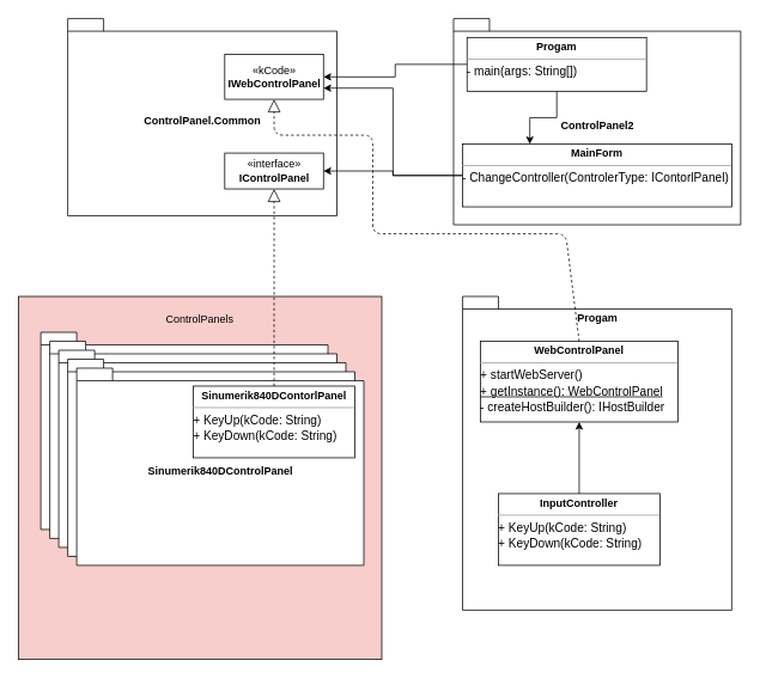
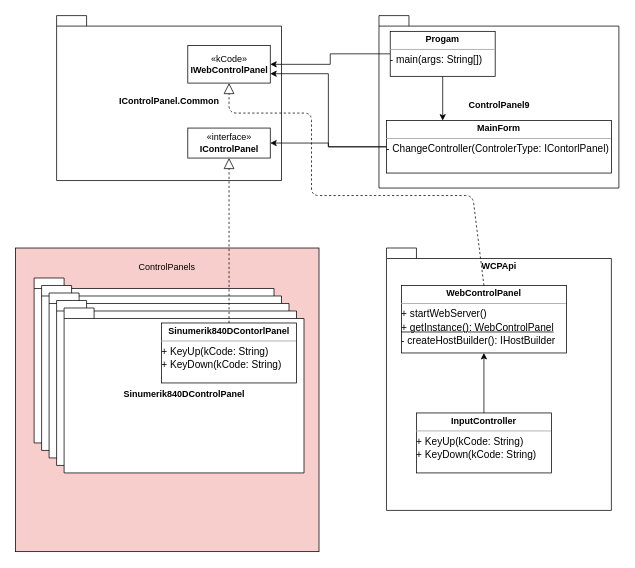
  <mxCell id="0" />
  <mxCell id="1" parent="0" />
  <mxCell id="2" value="&lt;p style=&quot;line-height: 120%&quot;&gt;ControlPanels&lt;/p&gt;" style="whiteSpace=wrap;html=1;aspect=fixed;verticalAlign=top;fillColor=#f8cecc;" vertex="1" parent="1"><mxGeometry x="20" y="330" width="405" height="405" as="geometry" /></mxCell>
- <mxCell id="3" value="ControlPanel.Common" style="shape=folder;fontStyle=1;spacingTop=10;tabWidth=40;tabHeight=14;tabPosition=left;html=1;" vertex="1" parent="1"><mxGeometry x="75" y="20" width="300" height="220" as="geometry" /></mxCell>
+ <mxCell id="3" value="IControlPanel.Common" style="shape=folder;fontStyle=1;spacingTop=10;tabWidth=40;tabHeight=14;tabPosition=left;html=1;" vertex="1" parent="1"><mxGeometry x="75" y="20" width="300" height="220" as="geometry" /></mxCell>
  <mxCell id="4" value="«interface»&lt;br&gt;&lt;b&gt;IControlPanel&lt;/b&gt;" style="html=1;" vertex="1" parent="1"><mxGeometry x="250" y="170" width="110" height="40" as="geometry" /></mxCell>
- <mxCell id="5" value="ControlPanel2" style="shape=folder;fontStyle=1;spacingTop=10;tabWidth=40;tabHeight=14;tabPosition=left;html=1;" vertex="1" parent="1"><mxGeometry x="505" y="20" width="320" height="230" as="geometry" /></mxCell>
+ <mxCell id="5" value="ControlPanel9" style="shape=folder;fontStyle=1;spacingTop=10;tabWidth=40;tabHeight=14;tabPosition=left;html=1;" vertex="1" parent="1"><mxGeometry x="505" y="20" width="320" height="230" as="geometry" /></mxCell>
  <mxCell id="6" value="Sinumerik840DControlPanel" style="shape=folder;fontStyle=1;spacingTop=10;tabWidth=40;tabHeight=14;tabPosition=left;html=1;" vertex="1" parent="1"><mxGeometry x="45" y="370" width="320" height="220" as="geometry" /></mxCell>
  <mxCell id="7" style="edgeStyle=orthogonalEdgeStyle;rounded=0;orthogonalLoop=1;jettySize=auto;html=1;entryX=1;entryY=0.5;entryDx=0;entryDy=0;exitX=0;exitY=0.5;exitDx=0;exitDy=0;" edge="1" parent="1" source="18" target="4"><mxGeometry relative="1" as="geometry"><mxPoint x="515" y="195" as="sourcePoint" /></mxGeometry></mxCell>
  <mxCell id="8" value="Sinumerik840DControlPanel" style="shape=folder;fontStyle=1;spacingTop=10;tabWidth=40;tabHeight=14;tabPosition=left;html=1;" vertex="1" parent="1"><mxGeometry x="55" y="380" width="320" height="220" as="geometry" /></mxCell>
  <mxCell id="9" value="Sinumerik840DControlPanel" style="shape=folder;fontStyle=1;spacingTop=10;tabWidth=40;tabHeight=14;tabPosition=left;html=1;" vertex="1" parent="1"><mxGeometry x="65" y="390" width="320" height="220" as="geometry" /></mxCell>
  <mxCell id="10" value="Sinumerik840DControlPanel" style="shape=folder;fontStyle=1;spacingTop=10;tabWidth=40;tabHeight=14;tabPosition=left;html=1;" vertex="1" parent="1"><mxGeometry x="75" y="400" width="320" height="220" as="geometry" /></mxCell>
  <mxCell id="11" value="Sinumerik840DControlPanel" style="shape=folder;fontStyle=1;spacingTop=10;tabWidth=40;tabHeight=14;tabPosition=left;html=1;" vertex="1" parent="1"><mxGeometry x="85" y="410" width="320" height="220" as="geometry" /></mxCell>
  <mxCell id="12" style="edgeStyle=orthogonalEdgeStyle;rounded=0;orthogonalLoop=1;jettySize=auto;html=1;entryX=0.25;entryY=0;entryDx=0;entryDy=0;" edge="1" parent="1" source="14" target="18"><mxGeometry relative="1" as="geometry"><mxPoint x="610" y="160" as="targetPoint" /></mxGeometry></mxCell>
  <mxCell id="13" style="edgeStyle=orthogonalEdgeStyle;rounded=0;orthogonalLoop=1;jettySize=auto;html=1;entryX=1;entryY=0.5;entryDx=0;entryDy=0;" edge="1" parent="1" source="14" target="20"><mxGeometry relative="1" as="geometry" /></mxCell>
- <mxCell id="14" value="&lt;p style=&quot;margin: 0px ; margin-top: 4px ; text-align: center&quot;&gt;&lt;b&gt;Progam&lt;/b&gt;&lt;/p&gt;&lt;hr size=&quot;1&quot;&gt;&lt;div style=&quot;height: 2px&quot;&gt;&lt;span style=&quot;font-family: &amp;#34;arial&amp;#34; ; font-size: 13.5px&quot;&gt;- main(args: String[])&lt;/span&gt;&lt;/div&gt;" style="verticalAlign=top;align=left;overflow=fill;fontSize=12;fontFamily=Helvetica;html=1;" vertex="1" parent="1"><mxGeometry x="520" y="41" width="200" height="60" as="geometry" /></mxCell>
+ <mxCell id="14" value="&lt;p style=&quot;margin: 0px ; margin-top: 4px ; text-align: center&quot;&gt;&lt;b&gt;Progam&lt;/b&gt;&lt;/p&gt;&lt;hr size=&quot;1&quot;&gt;&lt;div style=&quot;height: 2px&quot;&gt;&lt;span style=&quot;font-family: &amp;#34;arial&amp;#34; ; font-size: 13.5px&quot;&gt;- main(args: String[])&lt;/span&gt;&lt;/div&gt;" style="verticalAlign=top;align=left;overflow=fill;fontSize=12;fontFamily=Helvetica;html=1;" vertex="1" parent="1"><mxGeometry x="520" y="41" width="140" height="60" as="geometry" /></mxCell>
  <mxCell id="15" value="&lt;p style=&quot;margin: 0px ; margin-top: 4px ; text-align: center&quot;&gt;&lt;b&gt;Sinumerik840DContorlPanel&lt;/b&gt;&lt;/p&gt;&lt;hr size=&quot;1&quot;&gt;&lt;div style=&quot;height: 2px&quot;&gt;&lt;font face=&quot;arial&quot;&gt;&lt;span style=&quot;font-size: 13.5px&quot;&gt;+ KeyUp(kCode: String)&lt;/span&gt;&lt;/font&gt;&lt;/div&gt;&lt;div style=&quot;height: 2px&quot;&gt;&lt;font face=&quot;arial&quot;&gt;&lt;span style=&quot;font-size: 13.5px&quot;&gt;&lt;br&gt;&lt;/span&gt;&lt;/font&gt;&lt;/div&gt;&lt;div style=&quot;height: 2px&quot;&gt;&lt;font face=&quot;arial&quot;&gt;&lt;span style=&quot;font-size: 13.5px&quot;&gt;&lt;br&gt;&lt;/span&gt;&lt;/font&gt;&lt;/div&gt;&lt;div style=&quot;height: 2px&quot;&gt;&lt;font face=&quot;arial&quot;&gt;&lt;span style=&quot;font-size: 13.5px&quot;&gt;&lt;br&gt;&lt;/span&gt;&lt;/font&gt;&lt;/div&gt;&lt;div style=&quot;height: 2px&quot;&gt;&lt;font face=&quot;arial&quot;&gt;&lt;span style=&quot;font-size: 13.5px&quot;&gt;&lt;br&gt;&lt;/span&gt;&lt;/font&gt;&lt;/div&gt;&lt;div style=&quot;height: 2px&quot;&gt;&lt;font face=&quot;arial&quot;&gt;&lt;span style=&quot;font-size: 13.5px&quot;&gt;&lt;br&gt;&lt;/span&gt;&lt;/font&gt;&lt;/div&gt;&lt;div style=&quot;height: 2px&quot;&gt;&lt;font face=&quot;arial&quot;&gt;&lt;span style=&quot;font-size: 13.5px&quot;&gt;&lt;br&gt;&lt;/span&gt;&lt;/font&gt;&lt;/div&gt;&lt;div style=&quot;height: 2px&quot;&gt;&lt;font face=&quot;arial&quot;&gt;&lt;span style=&quot;font-size: 13.5px&quot;&gt;&lt;br&gt;&lt;/span&gt;&lt;/font&gt;&lt;/div&gt;&lt;div style=&quot;height: 2px&quot;&gt;&lt;font face=&quot;arial&quot;&gt;&lt;span style=&quot;font-size: 13.5px&quot;&gt;&lt;br&gt;&lt;/span&gt;&lt;/font&gt;&lt;/div&gt;&lt;div style=&quot;height: 2px&quot;&gt;&lt;span style=&quot;font-family: &amp;#34;arial&amp;#34; ; font-size: 13.5px&quot;&gt;+ KeyDown(kCode: String)&lt;/span&gt;&lt;font face=&quot;arial&quot;&gt;&lt;span style=&quot;font-size: 13.5px&quot;&gt;&lt;br&gt;&lt;/span&gt;&lt;/font&gt;&lt;/div&gt;&lt;div style=&quot;height: 2px&quot;&gt;&lt;font face=&quot;arial&quot;&gt;&lt;span style=&quot;font-size: 13.5px&quot;&gt;&lt;br&gt;&lt;/span&gt;&lt;/font&gt;&lt;/div&gt;" style="verticalAlign=top;align=left;overflow=fill;fontSize=12;fontFamily=Helvetica;html=1;" vertex="1" parent="1"><mxGeometry x="215" y="430" width="180" height="80" as="geometry" /></mxCell>
  <mxCell id="16" value="" style="endArrow=block;dashed=1;endFill=0;endSize=12;html=1;entryX=0.5;entryY=1;entryDx=0;entryDy=0;exitX=0.5;exitY=0;exitDx=0;exitDy=0;" edge="1" parent="1" source="15" target="4"><mxGeometry width="160" relative="1" as="geometry"><mxPoint x="185" y="290" as="sourcePoint" /><mxPoint x="345" y="290" as="targetPoint" /></mxGeometry></mxCell>
  <mxCell id="17" style="edgeStyle=orthogonalEdgeStyle;rounded=0;orthogonalLoop=1;jettySize=auto;html=1;exitX=0;exitY=0.5;exitDx=0;exitDy=0;entryX=1;entryY=0.75;entryDx=0;entryDy=0;" edge="1" parent="1" source="18" target="20"><mxGeometry relative="1" as="geometry" /></mxCell>
  <mxCell id="18" value="&lt;p style=&quot;margin: 0px ; margin-top: 4px ; text-align: center&quot;&gt;&lt;b&gt;MainForm&lt;/b&gt;&lt;/p&gt;&lt;hr size=&quot;1&quot;&gt;&lt;div style=&quot;height: 2px&quot;&gt;&lt;span style=&quot;font-family: &amp;#34;arial&amp;#34; ; font-size: 13.5px&quot;&gt;- ChangeController(ControlerType: IContorlPanel)&lt;/span&gt;&lt;/div&gt;" style="verticalAlign=top;align=left;overflow=fill;fontSize=12;fontFamily=Helvetica;html=1;" vertex="1" parent="1"><mxGeometry x="515" y="160" width="300" height="70" as="geometry" /></mxCell>
- <mxCell id="19" value="Progam" style="shape=folder;fontStyle=1;spacingTop=10;tabWidth=40;tabHeight=14;tabPosition=left;html=1;verticalAlign=top;" vertex="1" parent="1"><mxGeometry x="515" y="330" width="300" height="350" as="geometry" /></mxCell>
+ <mxCell id="19" value="WCPApi" style="shape=folder;fontStyle=1;spacingTop=10;tabWidth=40;tabHeight=14;tabPosition=left;html=1;verticalAlign=top;" vertex="1" parent="1"><mxGeometry x="515" y="330" width="300" height="350" as="geometry" /></mxCell>
  <mxCell id="20" value="«kCode»&lt;br&gt;&lt;b&gt;IWebControlPanel&lt;/b&gt;" style="html=1;" vertex="1" parent="1"><mxGeometry x="250" y="60" width="110" height="50" as="geometry" /></mxCell>
  <mxCell id="21" value="&lt;p style=&quot;margin: 0px ; margin-top: 4px ; text-align: center&quot;&gt;&lt;b&gt;WebControlPanel&lt;/b&gt;&lt;/p&gt;&lt;hr size=&quot;1&quot;&gt;&lt;div style=&quot;height: 2px&quot;&gt;&lt;span style=&quot;font-family: &amp;#34;arial&amp;#34; ; font-size: 13.5px&quot;&gt;+ startWebServer()&lt;/span&gt;&lt;/div&gt;&lt;div style=&quot;height: 2px&quot;&gt;&lt;span style=&quot;font-family: &amp;#34;arial&amp;#34; ; font-size: 13.5px&quot;&gt;&lt;br&gt;&lt;/span&gt;&lt;/div&gt;&lt;div style=&quot;height: 2px&quot;&gt;&lt;span style=&quot;font-family: &amp;#34;arial&amp;#34; ; font-size: 13.5px&quot;&gt;&lt;br&gt;&lt;/span&gt;&lt;/div&gt;&lt;div style=&quot;height: 2px&quot;&gt;&lt;span style=&quot;font-family: &amp;#34;arial&amp;#34; ; font-size: 13.5px&quot;&gt;&lt;br&gt;&lt;/span&gt;&lt;/div&gt;&lt;div style=&quot;height: 2px&quot;&gt;&lt;span style=&quot;font-family: &amp;#34;arial&amp;#34; ; font-size: 13.5px&quot;&gt;&lt;br&gt;&lt;/span&gt;&lt;/div&gt;&lt;div style=&quot;height: 2px&quot;&gt;&lt;span style=&quot;font-family: &amp;#34;arial&amp;#34; ; font-size: 13.5px&quot;&gt;&lt;br&gt;&lt;/span&gt;&lt;/div&gt;&lt;div style=&quot;height: 2px&quot;&gt;&lt;span style=&quot;font-family: &amp;#34;arial&amp;#34; ; font-size: 13.5px&quot;&gt;&lt;br&gt;&lt;/span&gt;&lt;/div&gt;&lt;div style=&quot;height: 2px&quot;&gt;&lt;span style=&quot;font-family: &amp;#34;arial&amp;#34; ; font-size: 13.5px&quot;&gt;&lt;br&gt;&lt;/span&gt;&lt;/div&gt;&lt;div style=&quot;height: 2px&quot;&gt;&lt;span style=&quot;font-family: &amp;#34;arial&amp;#34; ; font-size: 13.5px&quot;&gt;&lt;br&gt;&lt;/span&gt;&lt;/div&gt;&lt;div style=&quot;height: 2px&quot;&gt;&lt;span style=&quot;font-family: &amp;#34;arial&amp;#34; ; font-size: 13.5px&quot;&gt;&lt;u&gt;+ getInstance(): WebControlPanel&lt;/u&gt;&lt;/span&gt;&lt;/div&gt;&lt;div style=&quot;height: 2px&quot;&gt;&lt;span style=&quot;font-family: &amp;#34;arial&amp;#34; ; font-size: 13.5px&quot;&gt;&lt;u&gt;&lt;br&gt;&lt;/u&gt;&lt;/span&gt;&lt;/div&gt;&lt;div style=&quot;height: 2px&quot;&gt;&lt;span style=&quot;font-family: &amp;#34;arial&amp;#34; ; font-size: 13.5px&quot;&gt;&lt;u&gt;&lt;br&gt;&lt;/u&gt;&lt;/span&gt;&lt;/div&gt;&lt;div style=&quot;height: 2px&quot;&gt;&lt;span style=&quot;font-family: &amp;#34;arial&amp;#34; ; font-size: 13.5px&quot;&gt;&lt;u&gt;&lt;br&gt;&lt;/u&gt;&lt;/span&gt;&lt;/div&gt;&lt;div style=&quot;height: 2px&quot;&gt;&lt;span style=&quot;font-family: &amp;#34;arial&amp;#34; ; font-size: 13.5px&quot;&gt;&lt;u&gt;&lt;br&gt;&lt;/u&gt;&lt;/span&gt;&lt;/div&gt;&lt;div style=&quot;height: 2px&quot;&gt;&lt;span style=&quot;font-family: &amp;#34;arial&amp;#34; ; font-size: 13.5px&quot;&gt;&lt;u&gt;&lt;br&gt;&lt;/u&gt;&lt;/span&gt;&lt;/div&gt;&lt;div style=&quot;height: 2px&quot;&gt;&lt;span style=&quot;font-family: &amp;#34;arial&amp;#34; ; font-size: 13.5px&quot;&gt;&lt;u&gt;&lt;br&gt;&lt;/u&gt;&lt;/span&gt;&lt;/div&gt;&lt;div style=&quot;height: 2px&quot;&gt;&lt;span style=&quot;font-family: &amp;#34;arial&amp;#34; ; font-size: 13.5px&quot;&gt;&lt;u&gt;&lt;br&gt;&lt;/u&gt;&lt;/span&gt;&lt;/div&gt;&lt;div style=&quot;height: 2px&quot;&gt;&lt;span style=&quot;font-family: &amp;#34;arial&amp;#34; ; font-size: 13.5px&quot;&gt;&lt;u&gt;&lt;br&gt;&lt;/u&gt;&lt;/span&gt;&lt;/div&gt;&lt;div style=&quot;height: 2px&quot;&gt;&lt;span style=&quot;font-family: &amp;#34;arial&amp;#34; ; font-size: 13.5px&quot;&gt;- createHostBuilder(): IHostBuilder&lt;/span&gt;&lt;/div&gt;" style="verticalAlign=top;align=left;overflow=fill;fontSize=12;fontFamily=Helvetica;html=1;" vertex="1" parent="1"><mxGeometry x="535" y="380" width="220" height="90" as="geometry" /></mxCell>
  <mxCell id="22" value="" style="endArrow=block;dashed=1;endFill=0;endSize=12;html=1;entryX=0.5;entryY=1;entryDx=0;entryDy=0;exitX=0.5;exitY=0;exitDx=0;exitDy=0;" edge="1" parent="1" source="21" target="20"><mxGeometry width="160" relative="1" as="geometry"><mxPoint x="345" y="250" as="sourcePoint" /><mxPoint x="505" y="250" as="targetPoint" /><Array as="points"><mxPoint x="630" y="260" /><mxPoint x="415" y="260" /><mxPoint x="415" y="150" /><mxPoint x="305" y="150" /></Array></mxGeometry></mxCell>
  <mxCell id="23" style="edgeStyle=orthogonalEdgeStyle;rounded=0;orthogonalLoop=1;jettySize=auto;html=1;entryX=0.5;entryY=1;entryDx=0;entryDy=0;" edge="1" parent="1" source="24" target="21"><mxGeometry relative="1" as="geometry" /></mxCell>
  <mxCell id="24" value="&lt;p style=&quot;margin: 0px ; margin-top: 4px ; text-align: center&quot;&gt;&lt;b&gt;InputController&lt;/b&gt;&lt;/p&gt;&lt;hr size=&quot;1&quot;&gt;&lt;div style=&quot;height: 2px&quot;&gt;&lt;font face=&quot;arial&quot;&gt;&lt;span style=&quot;font-size: 13.5px&quot;&gt;+ KeyUp(kCode: String)&lt;/span&gt;&lt;/font&gt;&lt;/div&gt;&lt;div style=&quot;height: 2px&quot;&gt;&lt;font face=&quot;arial&quot;&gt;&lt;span style=&quot;font-size: 13.5px&quot;&gt;&lt;br&gt;&lt;/span&gt;&lt;/font&gt;&lt;/div&gt;&lt;div style=&quot;height: 2px&quot;&gt;&lt;font face=&quot;arial&quot;&gt;&lt;span style=&quot;font-size: 13.5px&quot;&gt;&lt;br&gt;&lt;/span&gt;&lt;/font&gt;&lt;/div&gt;&lt;div style=&quot;height: 2px&quot;&gt;&lt;font face=&quot;arial&quot;&gt;&lt;span style=&quot;font-size: 13.5px&quot;&gt;&lt;br&gt;&lt;/span&gt;&lt;/font&gt;&lt;/div&gt;&lt;div style=&quot;height: 2px&quot;&gt;&lt;font face=&quot;arial&quot;&gt;&lt;span style=&quot;font-size: 13.5px&quot;&gt;&lt;br&gt;&lt;/span&gt;&lt;/font&gt;&lt;/div&gt;&lt;div style=&quot;height: 2px&quot;&gt;&lt;font face=&quot;arial&quot;&gt;&lt;span style=&quot;font-size: 13.5px&quot;&gt;&lt;br&gt;&lt;/span&gt;&lt;/font&gt;&lt;/div&gt;&lt;div style=&quot;height: 2px&quot;&gt;&lt;font face=&quot;arial&quot;&gt;&lt;span style=&quot;font-size: 13.5px&quot;&gt;&lt;br&gt;&lt;/span&gt;&lt;/font&gt;&lt;/div&gt;&lt;div style=&quot;height: 2px&quot;&gt;&lt;font face=&quot;arial&quot;&gt;&lt;span style=&quot;font-size: 13.5px&quot;&gt;&lt;br&gt;&lt;/span&gt;&lt;/font&gt;&lt;/div&gt;&lt;div style=&quot;height: 2px&quot;&gt;&lt;font face=&quot;arial&quot;&gt;&lt;span style=&quot;font-size: 13.5px&quot;&gt;&lt;br&gt;&lt;/span&gt;&lt;/font&gt;&lt;/div&gt;&lt;div style=&quot;height: 2px&quot;&gt;&lt;span style=&quot;font-family: &amp;#34;arial&amp;#34; ; font-size: 13.5px&quot;&gt;+ KeyDown(kCode: String)&lt;/span&gt;&lt;font face=&quot;arial&quot;&gt;&lt;span style=&quot;font-size: 13.5px&quot;&gt;&lt;br&gt;&lt;/span&gt;&lt;/font&gt;&lt;/div&gt;&lt;div style=&quot;height: 2px&quot;&gt;&lt;font face=&quot;arial&quot;&gt;&lt;span style=&quot;font-size: 13.5px&quot;&gt;&lt;br&gt;&lt;/span&gt;&lt;/font&gt;&lt;/div&gt;" style="verticalAlign=top;align=left;overflow=fill;fontSize=12;fontFamily=Helvetica;html=1;" vertex="1" parent="1"><mxGeometry x="555" y="550" width="180" height="80" as="geometry" /></mxCell>
